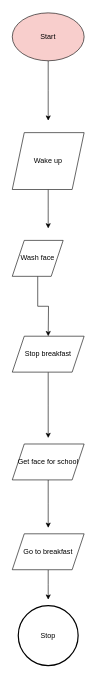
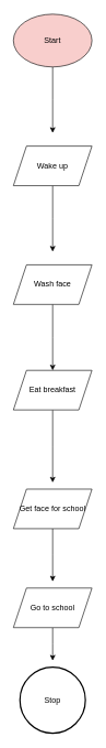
  <mxCell id="0" />
  <mxCell id="1" parent="0" />
  <mxCell id="2" style="edgeStyle=orthogonalEdgeStyle;rounded=0;orthogonalLoop=1;jettySize=auto;html=1;" edge="1" parent="1" source="3"><mxGeometry relative="1" as="geometry"><mxPoint x="80" y="200" as="targetPoint" /></mxGeometry></mxCell>
  <mxCell id="3" value="Start" style="ellipse;whiteSpace=wrap;html=1;fillColor=#f8cecc;" vertex="1" parent="1"><mxGeometry x="20" y="20" width="120" height="80" as="geometry" /></mxCell>
  <mxCell id="4" style="edgeStyle=orthogonalEdgeStyle;rounded=0;orthogonalLoop=1;jettySize=auto;html=1;" edge="1" parent="1" source="5"><mxGeometry relative="1" as="geometry"><mxPoint x="80" y="380" as="targetPoint" /></mxGeometry></mxCell>
- <mxCell id="5" value="Wake up" style="shape=parallelogram;perimeter=parallelogramPerimeter;whiteSpace=wrap;html=1;fixedSize=1;" vertex="1" parent="1"><mxGeometry x="20" y="220" width="120" height="95" as="geometry" /></mxCell>
+ <mxCell id="5" value="Wake up" style="shape=parallelogram;perimeter=parallelogramPerimeter;whiteSpace=wrap;html=1;fixedSize=1;" vertex="1" parent="1"><mxGeometry x="20" y="220" width="120" height="60" as="geometry" /></mxCell>
  <mxCell id="6" style="edgeStyle=orthogonalEdgeStyle;rounded=0;orthogonalLoop=1;jettySize=auto;html=1;" edge="1" parent="1" source="7"><mxGeometry relative="1" as="geometry"><mxPoint x="80" y="560" as="targetPoint" /></mxGeometry></mxCell>
- <mxCell id="7" value="Wash face" style="shape=parallelogram;perimeter=parallelogramPerimeter;whiteSpace=wrap;html=1;fixedSize=1;" vertex="1" parent="1"><mxGeometry x="20" y="400" width="85" height="60" as="geometry" /></mxCell>
+ <mxCell id="7" value="Wash face" style="shape=parallelogram;perimeter=parallelogramPerimeter;whiteSpace=wrap;html=1;fixedSize=1;" vertex="1" parent="1"><mxGeometry x="20" y="400" width="120" height="60" as="geometry" /></mxCell>
  <mxCell id="8" style="edgeStyle=orthogonalEdgeStyle;rounded=0;orthogonalLoop=1;jettySize=auto;html=1;" edge="1" parent="1" source="9"><mxGeometry relative="1" as="geometry"><mxPoint x="80" y="730" as="targetPoint" /></mxGeometry></mxCell>
- <mxCell id="9" value="Stop breakfast" style="shape=parallelogram;perimeter=parallelogramPerimeter;whiteSpace=wrap;html=1;fixedSize=1;" vertex="1" parent="1"><mxGeometry x="20" y="560" width="120" height="60" as="geometry" /></mxCell>
+ <mxCell id="9" value="Eat breakfast" style="shape=parallelogram;perimeter=parallelogramPerimeter;whiteSpace=wrap;html=1;fixedSize=1;" vertex="1" parent="1"><mxGeometry x="20" y="560" width="120" height="60" as="geometry" /></mxCell>
  <mxCell id="10" style="edgeStyle=orthogonalEdgeStyle;rounded=0;orthogonalLoop=1;jettySize=auto;html=1;" edge="1" parent="1" source="11"><mxGeometry relative="1" as="geometry"><mxPoint x="80" y="880" as="targetPoint" /></mxGeometry></mxCell>
  <mxCell id="11" value="Get face for school" style="shape=parallelogram;perimeter=parallelogramPerimeter;whiteSpace=wrap;html=1;fixedSize=1;" vertex="1" parent="1"><mxGeometry x="20" y="740" width="120" height="60" as="geometry" /></mxCell>
  <mxCell id="12" style="edgeStyle=orthogonalEdgeStyle;rounded=0;orthogonalLoop=1;jettySize=auto;html=1;" edge="1" parent="1" source="13"><mxGeometry relative="1" as="geometry"><mxPoint x="80" y="1000" as="targetPoint" /></mxGeometry></mxCell>
- <mxCell id="13" value="Go to breakfast" style="shape=parallelogram;perimeter=parallelogramPerimeter;whiteSpace=wrap;html=1;fixedSize=1;" vertex="1" parent="1"><mxGeometry x="20" y="890" width="120" height="60" as="geometry" /></mxCell>
+ <mxCell id="13" value="Go to school" style="shape=parallelogram;perimeter=parallelogramPerimeter;whiteSpace=wrap;html=1;fixedSize=1;" vertex="1" parent="1"><mxGeometry x="20" y="890" width="120" height="60" as="geometry" /></mxCell>
  <mxCell id="14" value="Stop" style="strokeWidth=2;html=1;shape=mxgraph.flowchart.start_2;whiteSpace=wrap;" vertex="1" parent="1"><mxGeometry x="30" y="1010" width="100" height="100" as="geometry" /></mxCell>
